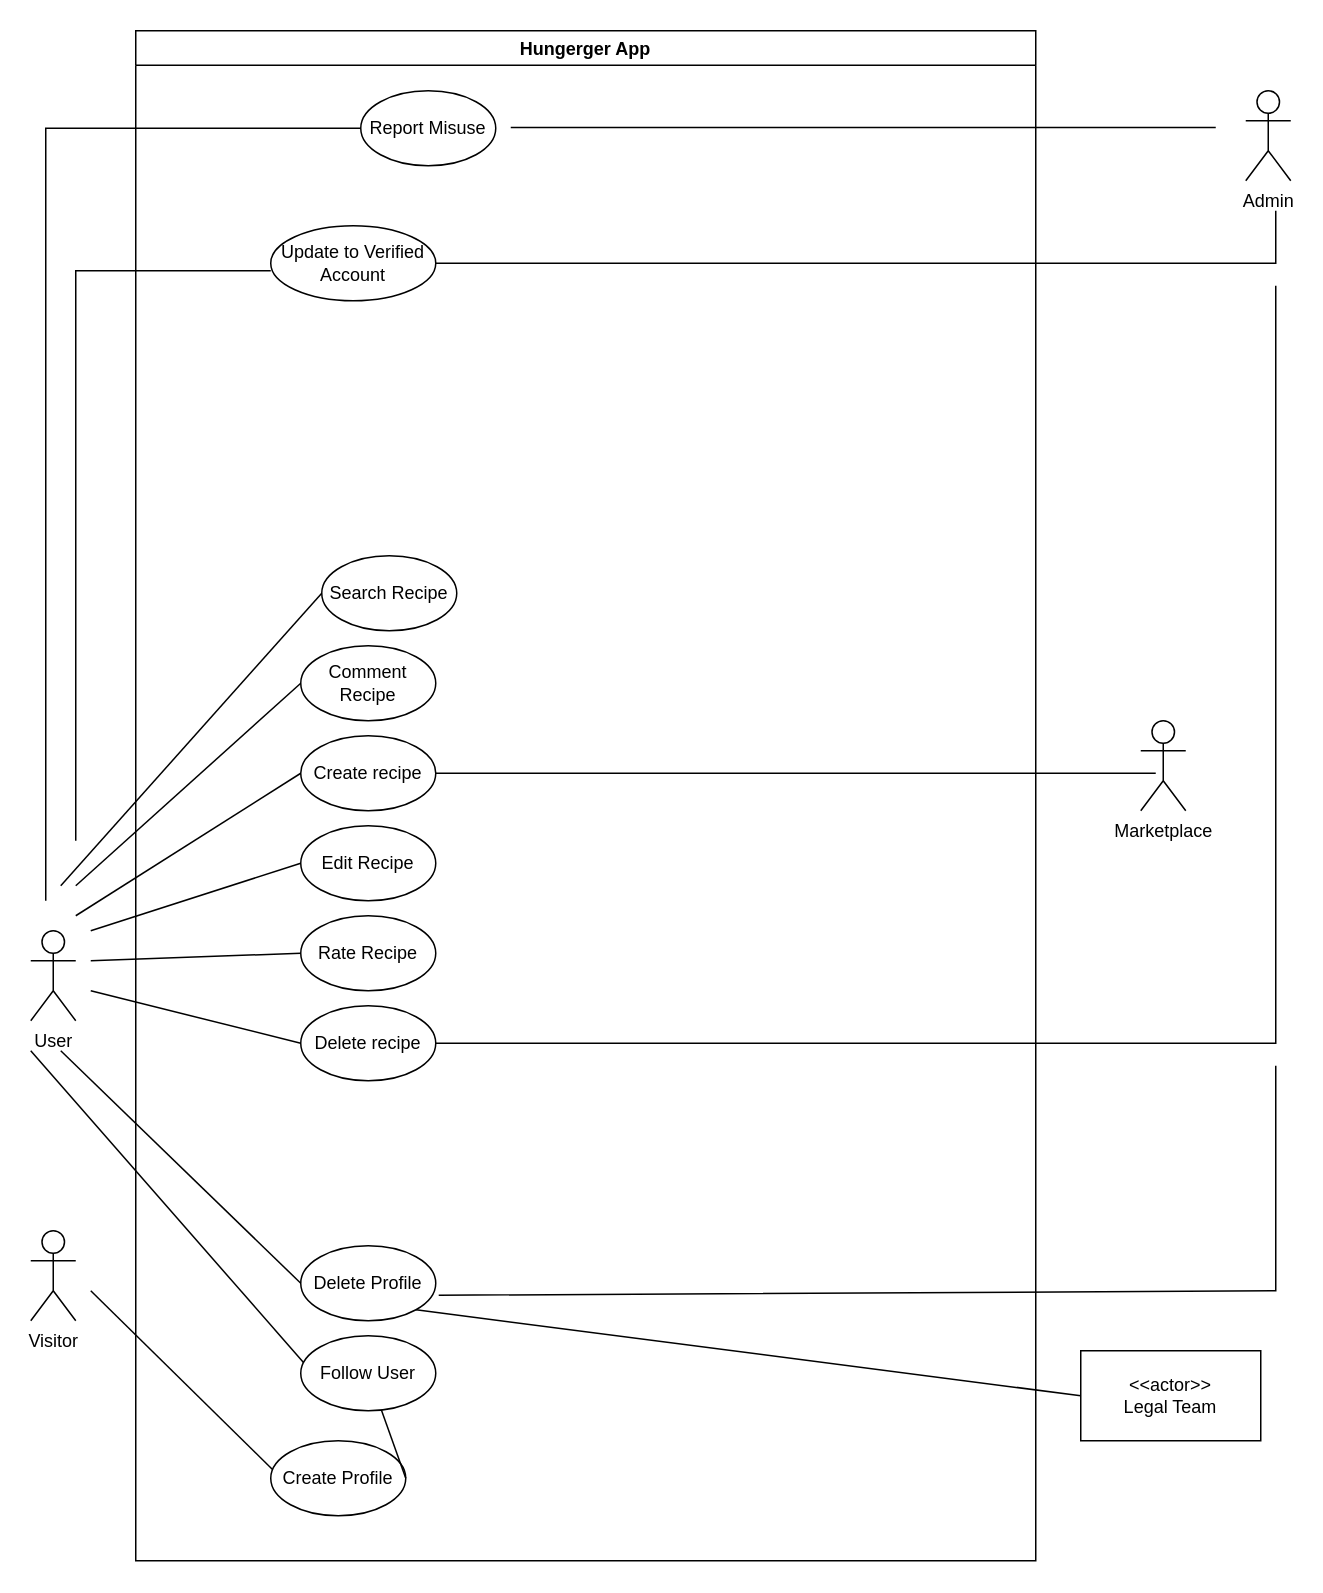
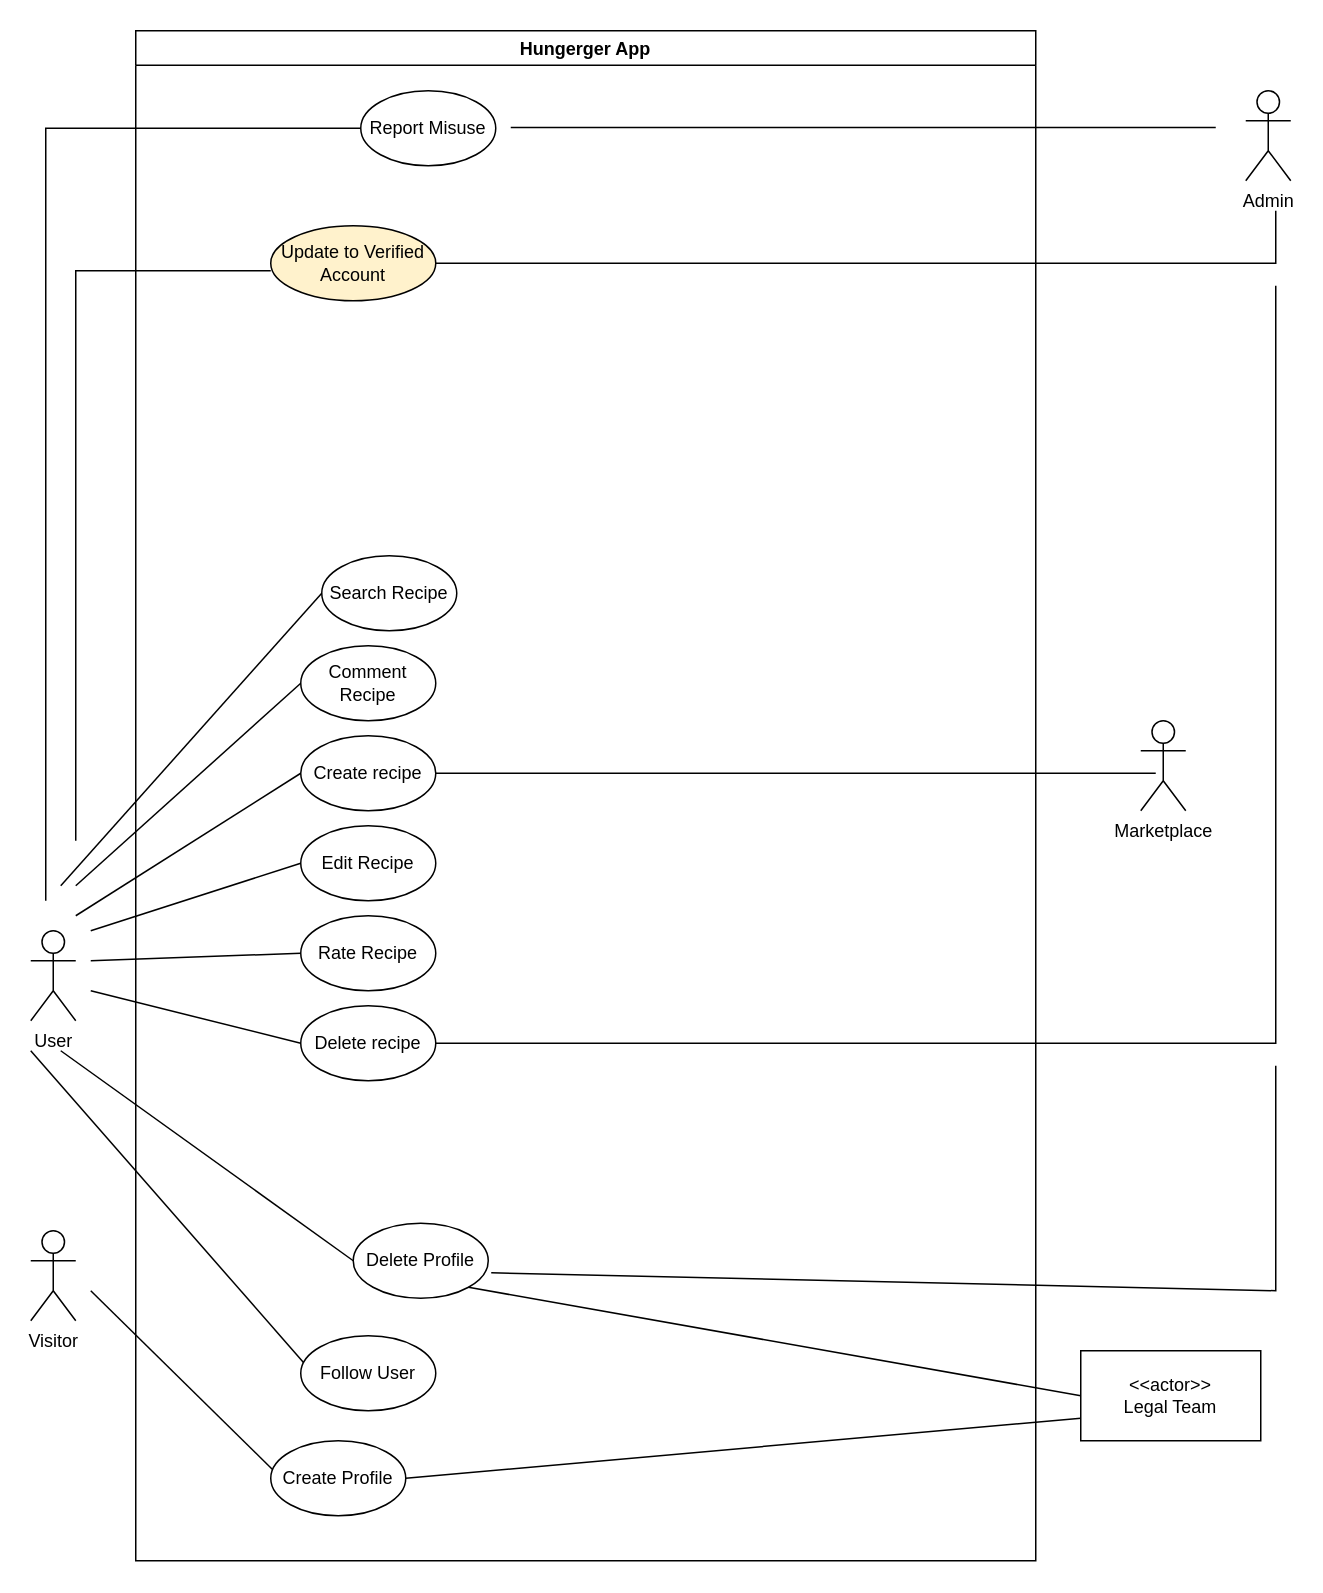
  <mxCell id="0" />
  <mxCell id="1" parent="0" />
  <mxCell id="2" value="User" style="shape=umlActor;verticalLabelPosition=bottom;verticalAlign=top;html=1;" vertex="1" parent="1"><mxGeometry x="20" y="620" width="30" height="60" as="geometry" /></mxCell>
  <mxCell id="3" value="Visitor" style="shape=umlActor;verticalLabelPosition=bottom;verticalAlign=top;html=1;" vertex="1" parent="1"><mxGeometry x="20" y="820" width="30" height="60" as="geometry" /></mxCell>
  <mxCell id="4" value="Hungerger App" style="swimlane;fillColor=#FFFFFF;" vertex="1" parent="1"><mxGeometry x="90" y="20" width="600" height="1020" as="geometry" /></mxCell>
  <mxCell id="5" value="Create Profile" style="ellipse;whiteSpace=wrap;html=1;" vertex="1" parent="4"><mxGeometry x="90" y="940" width="90" height="50" as="geometry" /></mxCell>
  <mxCell id="6" value="Create recipe" style="ellipse;whiteSpace=wrap;html=1;" vertex="1" parent="4"><mxGeometry x="110" y="470" width="90" height="50" as="geometry" /></mxCell>
  <mxCell id="7" value="Delete recipe" style="ellipse;whiteSpace=wrap;html=1;" vertex="1" parent="4"><mxGeometry x="110" y="650" width="90" height="50" as="geometry" /></mxCell>
  <mxCell id="8" value="Edit Recipe" style="ellipse;whiteSpace=wrap;html=1;" vertex="1" parent="4"><mxGeometry x="110" y="530" width="90" height="50" as="geometry" /></mxCell>
  <mxCell id="9" value="Comment Recipe" style="ellipse;whiteSpace=wrap;html=1;" vertex="1" parent="4"><mxGeometry x="110" y="410" width="90" height="50" as="geometry" /></mxCell>
  <mxCell id="10" value="Search Recipe" style="ellipse;whiteSpace=wrap;html=1;" vertex="1" parent="4"><mxGeometry x="124" y="350" width="90" height="50" as="geometry" /></mxCell>
  <mxCell id="11" value="Rate Recipe" style="ellipse;whiteSpace=wrap;html=1;" vertex="1" parent="4"><mxGeometry x="110" y="590" width="90" height="50" as="geometry" /></mxCell>
  <mxCell id="12" value="Report Misuse" style="ellipse;whiteSpace=wrap;html=1;" vertex="1" parent="4"><mxGeometry x="150" y="40" width="90" height="50" as="geometry" /></mxCell>
  <mxCell id="13" value="" style="endArrow=none;html=1;rounded=0;" edge="1" parent="4"><mxGeometry width="50" height="50" relative="1" as="geometry"><mxPoint x="250" y="64.5" as="sourcePoint" /><mxPoint x="720" y="64.5" as="targetPoint" /></mxGeometry></mxCell>
- <mxCell id="14" value="Update to Verified Account" style="ellipse;whiteSpace=wrap;html=1;" vertex="1" parent="4"><mxGeometry x="90" y="130" width="110" height="50" as="geometry" /></mxCell>
+ <mxCell id="14" value="Update to Verified Account" style="ellipse;whiteSpace=wrap;html=1;fillColor=#fff2cc;" vertex="1" parent="4"><mxGeometry x="90" y="130" width="110" height="50" as="geometry" /></mxCell>
  <mxCell id="15" value="Follow User" style="ellipse;whiteSpace=wrap;html=1;" vertex="1" parent="4"><mxGeometry x="110" y="870" width="90" height="50" as="geometry" /></mxCell>
- <mxCell id="16" value="Delete Profile" style="ellipse;whiteSpace=wrap;html=1;" vertex="1" parent="4"><mxGeometry x="110" y="810" width="90" height="50" as="geometry" /></mxCell>
+ <mxCell id="16" value="Delete Profile" style="ellipse;whiteSpace=wrap;html=1;" vertex="1" parent="4"><mxGeometry x="145" y="795" width="90" height="50" as="geometry" /></mxCell>
  <mxCell id="17" value="" style="endArrow=none;html=1;rounded=0;entryX=0.011;entryY=0.38;entryDx=0;entryDy=0;entryPerimeter=0;" edge="1" parent="1" target="5"><mxGeometry width="50" height="50" relative="1" as="geometry"><mxPoint x="60" y="860" as="sourcePoint" /><mxPoint x="170" y="970" as="targetPoint" /></mxGeometry></mxCell>
  <mxCell id="18" value="Marketplace" style="shape=umlActor;verticalLabelPosition=bottom;verticalAlign=top;html=1;outlineConnect=0;" vertex="1" parent="1"><mxGeometry x="760" y="480" width="30" height="60" as="geometry" /></mxCell>
  <mxCell id="19" value="Admin" style="shape=umlActor;verticalLabelPosition=bottom;verticalAlign=top;html=1;" vertex="1" parent="1"><mxGeometry x="830" y="60" width="30" height="60" as="geometry" /></mxCell>
  <mxCell id="20" value="" style="endArrow=none;html=1;rounded=0;entryX=0;entryY=0.5;entryDx=0;entryDy=0;" edge="1" parent="1" target="12"><mxGeometry width="50" height="50" relative="1" as="geometry"><mxPoint x="30" y="600" as="sourcePoint" /><mxPoint x="780" y="370" as="targetPoint" /><Array as="points"><mxPoint x="30" y="85" /></Array></mxGeometry></mxCell>
  <mxCell id="21" value="" style="endArrow=none;html=1;rounded=0;exitX=1;exitY=0.5;exitDx=0;exitDy=0;" edge="1" parent="1" source="6"><mxGeometry width="50" height="50" relative="1" as="geometry"><mxPoint x="300" y="520" as="sourcePoint" /><mxPoint x="770" y="515" as="targetPoint" /></mxGeometry></mxCell>
  <mxCell id="22" value="" style="endArrow=none;html=1;rounded=0;exitX=1;exitY=0.5;exitDx=0;exitDy=0;" edge="1" parent="1" source="14"><mxGeometry width="50" height="50" relative="1" as="geometry"><mxPoint x="490" y="420" as="sourcePoint" /><mxPoint x="850" y="140" as="targetPoint" /><Array as="points"><mxPoint x="850" y="175" /></Array></mxGeometry></mxCell>
  <mxCell id="23" value="" style="endArrow=none;html=1;rounded=0;" edge="1" parent="1"><mxGeometry width="50" height="50" relative="1" as="geometry"><mxPoint x="50" y="560" as="sourcePoint" /><mxPoint x="180" y="180" as="targetPoint" /><Array as="points"><mxPoint x="50" y="180" /></Array></mxGeometry></mxCell>
  <mxCell id="24" value="" style="endArrow=none;html=1;rounded=0;entryX=0;entryY=0.5;entryDx=0;entryDy=0;" edge="1" parent="1" target="10"><mxGeometry width="50" height="50" relative="1" as="geometry"><mxPoint x="40" y="590" as="sourcePoint" /><mxPoint x="490" y="480" as="targetPoint" /><Array as="points" /></mxGeometry></mxCell>
  <mxCell id="25" value="" style="endArrow=none;html=1;rounded=0;entryX=0;entryY=0.5;entryDx=0;entryDy=0;" edge="1" parent="1" target="9"><mxGeometry width="50" height="50" relative="1" as="geometry"><mxPoint x="50" y="590" as="sourcePoint" /><mxPoint x="490" y="670" as="targetPoint" /></mxGeometry></mxCell>
  <mxCell id="26" value="" style="endArrow=none;html=1;rounded=0;entryX=0;entryY=0.5;entryDx=0;entryDy=0;" edge="1" parent="1" target="6"><mxGeometry width="50" height="50" relative="1" as="geometry"><mxPoint x="50" y="610" as="sourcePoint" /><mxPoint x="490" y="670" as="targetPoint" /></mxGeometry></mxCell>
  <mxCell id="27" value="" style="endArrow=none;html=1;rounded=0;entryX=0;entryY=0.5;entryDx=0;entryDy=0;" edge="1" parent="1" target="8"><mxGeometry width="50" height="50" relative="1" as="geometry"><mxPoint x="60" y="620" as="sourcePoint" /><mxPoint x="490" y="670" as="targetPoint" /></mxGeometry></mxCell>
  <mxCell id="28" value="" style="endArrow=none;html=1;rounded=0;entryX=0;entryY=0.5;entryDx=0;entryDy=0;" edge="1" parent="1" target="11"><mxGeometry width="50" height="50" relative="1" as="geometry"><mxPoint x="60" y="640" as="sourcePoint" /><mxPoint x="490" y="670" as="targetPoint" /></mxGeometry></mxCell>
  <mxCell id="29" value="" style="endArrow=none;html=1;rounded=0;exitX=0;exitY=0.5;exitDx=0;exitDy=0;" edge="1" parent="1" source="7"><mxGeometry width="50" height="50" relative="1" as="geometry"><mxPoint x="440" y="720" as="sourcePoint" /><mxPoint x="60" y="660" as="targetPoint" /></mxGeometry></mxCell>
  <mxCell id="30" value="" style="endArrow=none;html=1;rounded=0;exitX=1;exitY=0.5;exitDx=0;exitDy=0;" edge="1" parent="1" source="7"><mxGeometry width="50" height="50" relative="1" as="geometry"><mxPoint x="440" y="520" as="sourcePoint" /><mxPoint x="850" y="190" as="targetPoint" /><Array as="points"><mxPoint x="850" y="695" /></Array></mxGeometry></mxCell>
  <mxCell id="31" value="" style="endArrow=none;html=1;rounded=0;exitX=1.022;exitY=0.66;exitDx=0;exitDy=0;exitPerimeter=0;" edge="1" parent="1" source="16"><mxGeometry width="50" height="50" relative="1" as="geometry"><mxPoint x="440" y="820" as="sourcePoint" /><mxPoint x="850" y="710" as="targetPoint" /><Array as="points"><mxPoint x="850" y="860" /></Array></mxGeometry></mxCell>
  <mxCell id="32" value="" style="endArrow=none;html=1;rounded=0;entryX=0;entryY=0.5;entryDx=0;entryDy=0;" edge="1" parent="1" target="16"><mxGeometry width="50" height="50" relative="1" as="geometry"><mxPoint x="40" y="700" as="sourcePoint" /><mxPoint x="190" y="925" as="targetPoint" /></mxGeometry></mxCell>
  <mxCell id="33" value="" style="endArrow=none;html=1;rounded=0;entryX=0.022;entryY=0.36;entryDx=0;entryDy=0;entryPerimeter=0;" edge="1" parent="1" target="15"><mxGeometry width="50" height="50" relative="1" as="geometry"><mxPoint x="20" y="700" as="sourcePoint" /><mxPoint x="190" y="985" as="targetPoint" /></mxGeometry></mxCell>
  <mxCell id="34" value="&amp;lt;&amp;lt;actor&amp;gt;&amp;gt;&lt;br&gt;Legal Team" style="rounded=0;whiteSpace=wrap;html=1;" vertex="1" parent="1"><mxGeometry x="720" y="900" width="120" height="60" as="geometry" /></mxCell>
  <mxCell id="35" value="" style="endArrow=none;html=1;rounded=0;exitX=1;exitY=1;exitDx=0;exitDy=0;entryX=0;entryY=0.5;entryDx=0;entryDy=0;" edge="1" parent="1" source="16" target="34"><mxGeometry width="50" height="50" relative="1" as="geometry"><mxPoint x="590" y="720" as="sourcePoint" /><mxPoint x="640" y="670" as="targetPoint" /></mxGeometry></mxCell>
- <mxCell id="36" value="" style="endArrow=none;html=1;rounded=0;exitX=1;exitY=0.5;exitDx=0;exitDy=0;" edge="1" parent="1" source="5" target="15"><mxGeometry width="50" height="50" relative="1" as="geometry"><mxPoint x="287" y="883" as="sourcePoint" /><mxPoint x="730" y="940" as="targetPoint" /></mxGeometry></mxCell>
+ <mxCell id="36" value="" style="endArrow=none;html=1;rounded=0;exitX=1;exitY=0.5;exitDx=0;exitDy=0;entryX=0;entryY=0.75;entryDx=0;entryDy=0;" edge="1" parent="1" source="5" target="34"><mxGeometry width="50" height="50" relative="1" as="geometry"><mxPoint x="287" y="883" as="sourcePoint" /><mxPoint x="730" y="940" as="targetPoint" /></mxGeometry></mxCell>
